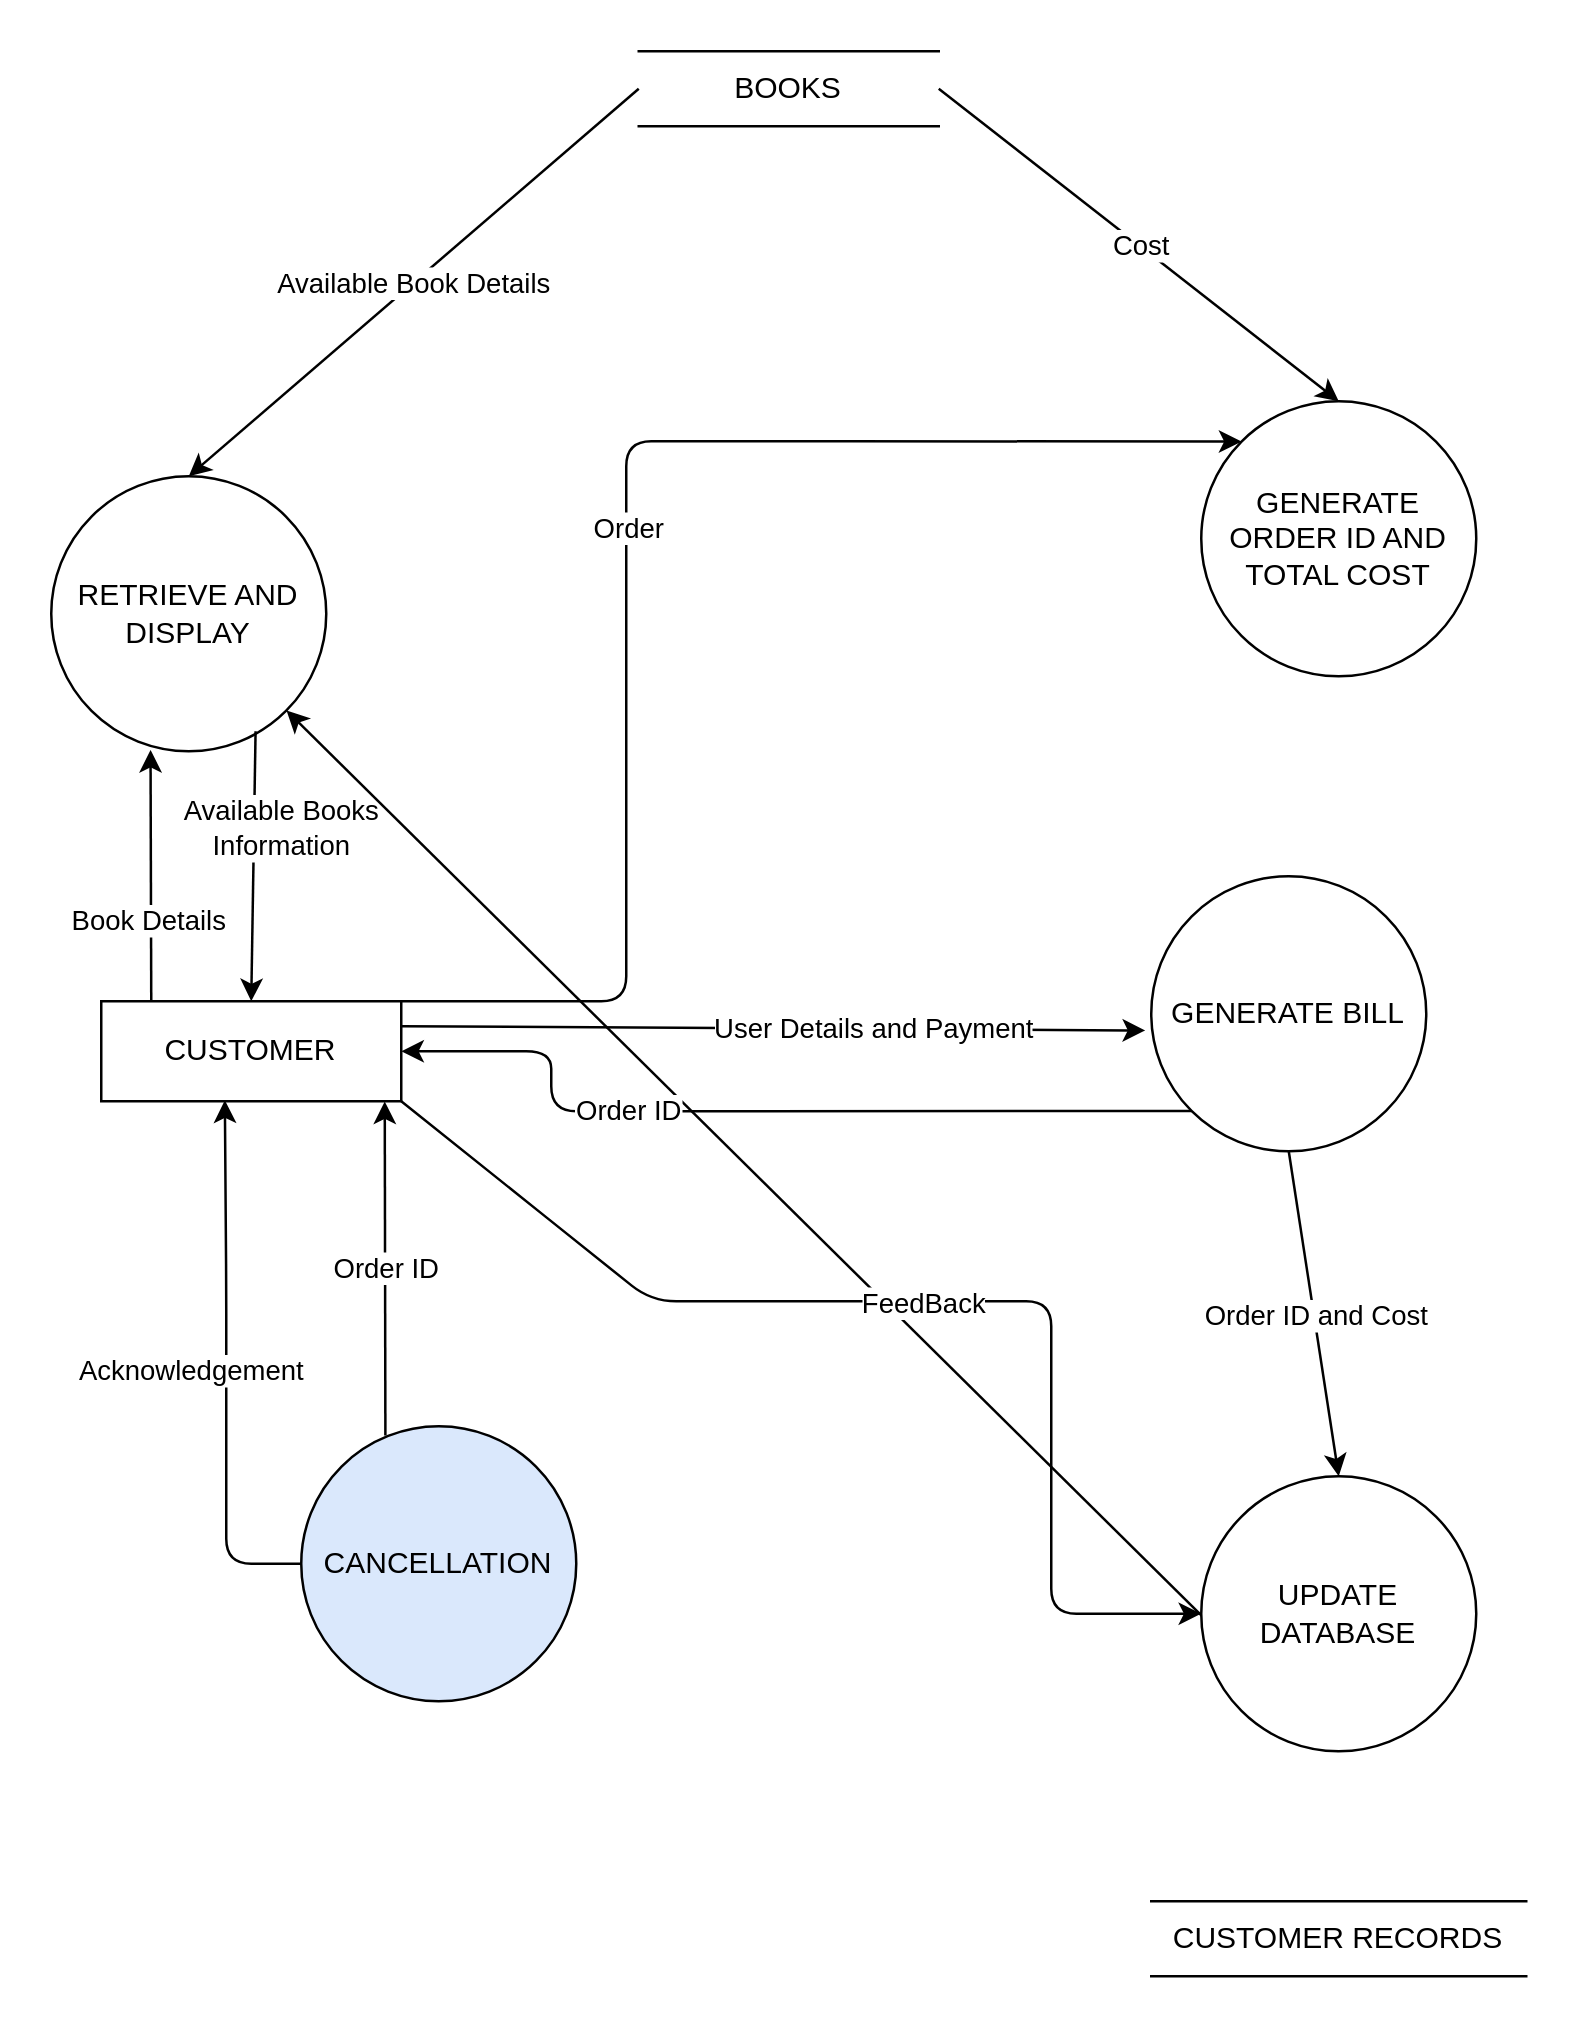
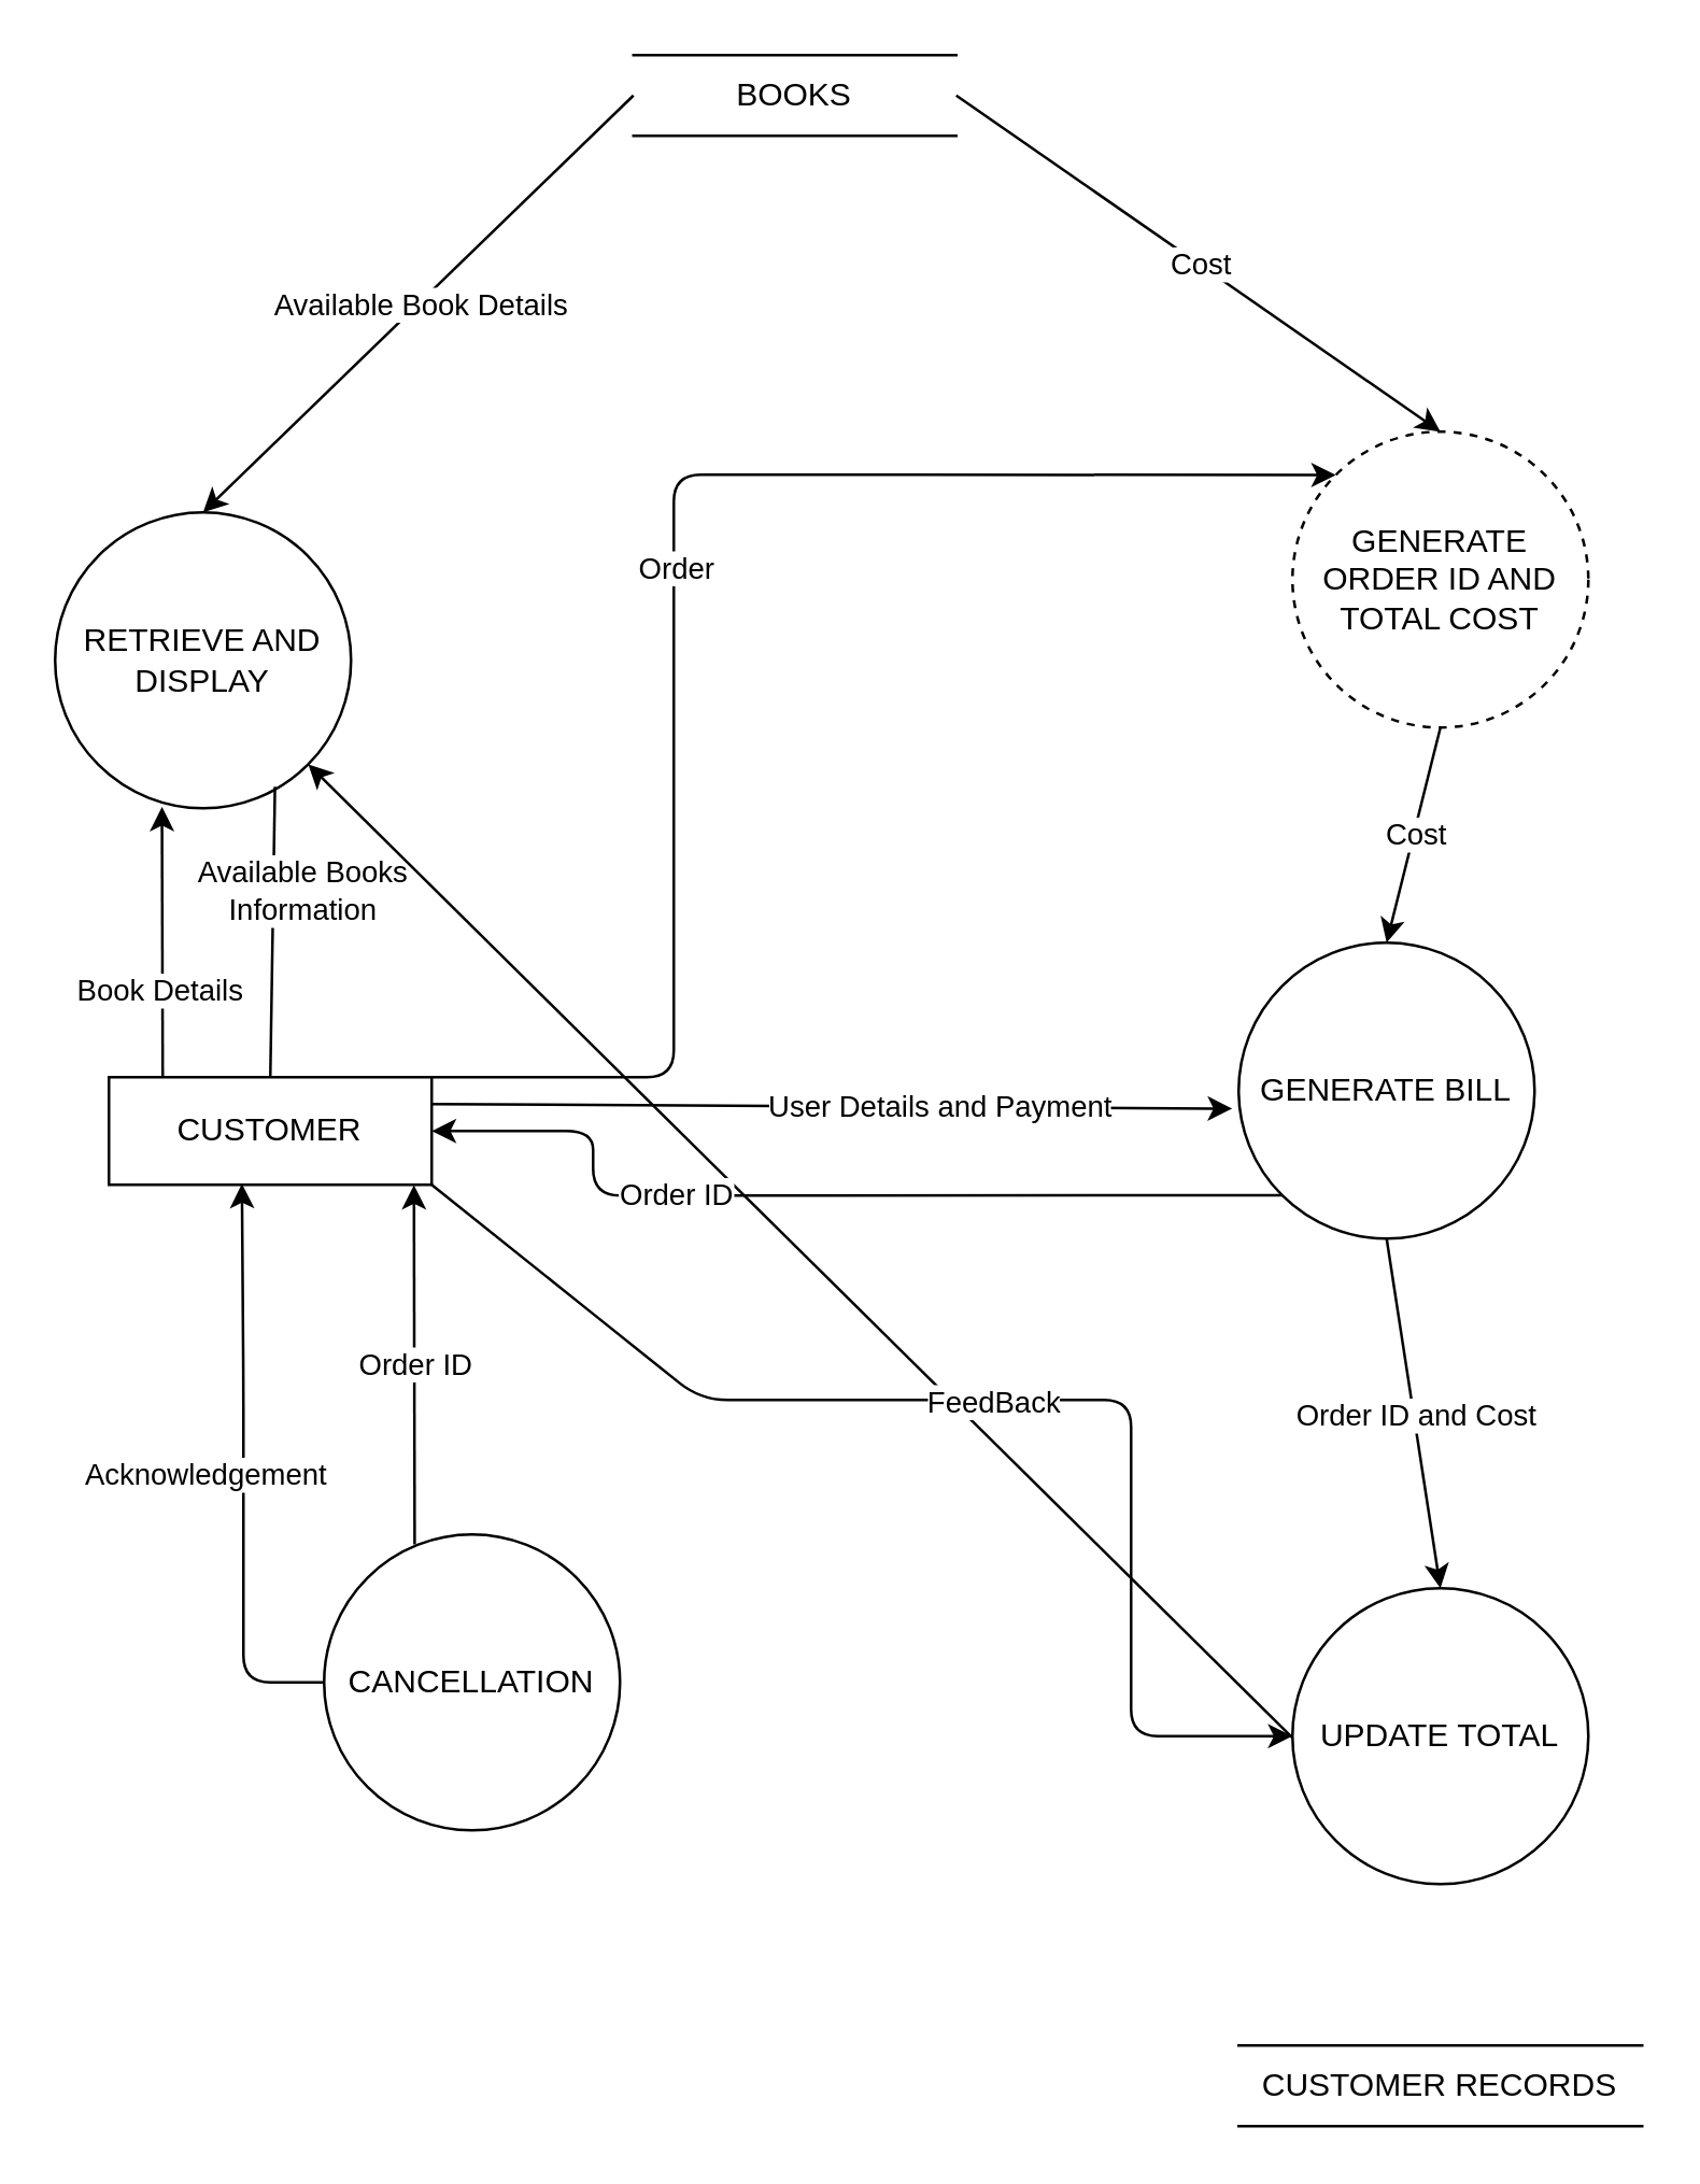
  <mxCell id="0" />
  <mxCell id="1" parent="0" />
  <mxCell id="2" value="CUSTOMER" style="rounded=0;whiteSpace=wrap;html=1;" parent="1" vertex="1"><mxGeometry x="40" y="400" width="120" height="40" as="geometry" /></mxCell>
- <mxCell id="3" value="CANCELLATION" style="ellipse;whiteSpace=wrap;html=1;aspect=fixed;fillColor=#dae8fc;" parent="1" vertex="1"><mxGeometry x="120" y="570" width="110" height="110" as="geometry" /></mxCell>
+ <mxCell id="3" value="CANCELLATION" style="ellipse;whiteSpace=wrap;html=1;aspect=fixed;" parent="1" vertex="1"><mxGeometry x="120" y="570" width="110" height="110" as="geometry" /></mxCell>
  <mxCell id="4" value="" style="endArrow=classic;html=1;entryX=0.412;entryY=0.991;entryDx=0;entryDy=0;entryPerimeter=0;exitX=0;exitY=0.5;exitDx=0;exitDy=0;" parent="1" source="3" target="2" edge="1"><mxGeometry relative="1" as="geometry"><mxPoint x="120" y="610" as="sourcePoint" /><mxPoint x="220" y="610" as="targetPoint" /><Array as="points"><mxPoint x="90" y="625" /><mxPoint x="90" y="515" /></Array></mxGeometry></mxCell>
  <mxCell id="5" value="Acknowledgement" style="edgeLabel;resizable=0;html=1;align=center;verticalAlign=middle;" parent="4" connectable="0" vertex="1"><mxGeometry relative="1" as="geometry"><mxPoint x="-15" as="offset" /></mxGeometry></mxCell>
  <mxCell id="6" value="" style="endArrow=classic;html=1;exitX=0.306;exitY=0.034;exitDx=0;exitDy=0;exitPerimeter=0;entryX=0.945;entryY=1.002;entryDx=0;entryDy=0;entryPerimeter=0;" parent="1" source="3" target="2" edge="1"><mxGeometry relative="1" as="geometry"><mxPoint x="230" y="500" as="sourcePoint" /><mxPoint x="330" y="500" as="targetPoint" /></mxGeometry></mxCell>
  <mxCell id="7" value="Order ID" style="edgeLabel;resizable=0;html=1;align=center;verticalAlign=middle;" parent="6" connectable="0" vertex="1"><mxGeometry relative="1" as="geometry" /></mxCell>
  <mxCell id="8" value="RETRIEVE AND DISPLAY" style="ellipse;whiteSpace=wrap;html=1;aspect=fixed;" parent="1" vertex="1"><mxGeometry x="20" y="190" width="110" height="110" as="geometry" /></mxCell>
  <mxCell id="9" value="" style="endArrow=classic;html=1;entryX=0.361;entryY=0.995;entryDx=0;entryDy=0;entryPerimeter=0;" parent="1" target="8" edge="1"><mxGeometry relative="1" as="geometry"><mxPoint x="60" y="400" as="sourcePoint" /><mxPoint x="60" y="310" as="targetPoint" /></mxGeometry></mxCell>
  <mxCell id="10" value="Book Details" style="edgeLabel;resizable=0;html=1;align=center;verticalAlign=middle;" parent="9" connectable="0" vertex="1"><mxGeometry relative="1" as="geometry"><mxPoint x="-1" y="17" as="offset" /></mxGeometry></mxCell>
- <mxCell id="11" value="" style="endArrow=classic;html=1;entryX=0.5;entryY=0;entryDx=0;entryDy=0;exitX=0.743;exitY=0.927;exitDx=0;exitDy=0;exitPerimeter=0;" parent="1" source="8" target="2" edge="1"><mxGeometry relative="1" as="geometry"><mxPoint x="100" y="240" as="sourcePoint" /><mxPoint x="200" y="240" as="targetPoint" /></mxGeometry></mxCell>
+ <mxCell id="11" value="" style="endArrow=none;html=1;entryX=0.5;entryY=0;entryDx=0;entryDy=0;exitX=0.743;exitY=0.927;exitDx=0;exitDy=0;exitPerimeter=0;" parent="1" source="8" target="2" edge="1"><mxGeometry relative="1" as="geometry"><mxPoint x="100" y="240" as="sourcePoint" /><mxPoint x="200" y="240" as="targetPoint" /></mxGeometry></mxCell>
  <mxCell id="12" value="Available Books&lt;br&gt;Information" style="edgeLabel;resizable=0;html=1;align=center;verticalAlign=middle;" parent="11" connectable="0" vertex="1"><mxGeometry relative="1" as="geometry"><mxPoint x="11" y="-15" as="offset" /></mxGeometry></mxCell>
- <mxCell id="13" value="BOOKS" style="shape=partialRectangle;whiteSpace=wrap;html=1;left=0;right=0;fillColor=none;" parent="1" vertex="1"><mxGeometry x="255" y="20" width="120" height="30" as="geometry" /></mxCell>
+ <mxCell id="13" value="BOOKS" style="shape=partialRectangle;whiteSpace=wrap;html=1;left=0;right=0;fillColor=none;" parent="1" vertex="1"><mxGeometry x="235" y="20" width="120" height="30" as="geometry" /></mxCell>
  <mxCell id="14" value="CUSTOMER RECORDS" style="shape=partialRectangle;whiteSpace=wrap;html=1;left=0;right=0;fillColor=none;" parent="1" vertex="1"><mxGeometry x="460" y="760" width="150" height="30" as="geometry" /></mxCell>
  <mxCell id="15" style="edgeStyle=none;html=1;exitX=0.5;exitY=1;exitDx=0;exitDy=0;" parent="1" source="16" target="8" edge="1"><mxGeometry relative="1" as="geometry" /></mxCell>
- <mxCell id="16" value="UPDATE DATABASE" style="ellipse;whiteSpace=wrap;html=1;aspect=fixed;" parent="1" vertex="1"><mxGeometry x="480" y="590" width="110" height="110" as="geometry" /></mxCell>
+ <mxCell id="16" value="UPDATE TOTAL" style="ellipse;whiteSpace=wrap;html=1;aspect=fixed;" parent="1" vertex="1"><mxGeometry x="480" y="590" width="110" height="110" as="geometry" /></mxCell>
  <mxCell id="17" value="" style="endArrow=classic;html=1;exitX=0;exitY=0.5;exitDx=0;exitDy=0;entryX=0.5;entryY=0;entryDx=0;entryDy=0;" parent="1" source="13" target="8" edge="1"><mxGeometry relative="1" as="geometry"><mxPoint x="100" y="90" as="sourcePoint" /><mxPoint x="200" y="90" as="targetPoint" /></mxGeometry></mxCell>
  <mxCell id="18" value="Available Book Details" style="edgeLabel;resizable=0;html=1;align=center;verticalAlign=middle;" parent="17" connectable="0" vertex="1"><mxGeometry relative="1" as="geometry" /></mxCell>
- <mxCell id="19" value="GENERATE ORDER ID AND TOTAL COST" style="ellipse;whiteSpace=wrap;html=1;aspect=fixed;" parent="1" vertex="1"><mxGeometry x="480" y="160" width="110" height="110" as="geometry" /></mxCell>
+ <mxCell id="19" value="GENERATE ORDER ID AND TOTAL COST" style="ellipse;whiteSpace=wrap;html=1;aspect=fixed;dashed=1;" parent="1" vertex="1"><mxGeometry x="480" y="160" width="110" height="110" as="geometry" /></mxCell>
  <mxCell id="20" value="GENERATE BILL" style="ellipse;whiteSpace=wrap;html=1;aspect=fixed;" parent="1" vertex="1"><mxGeometry x="460" y="350" width="110" height="110" as="geometry" /></mxCell>
  <mxCell id="21" value="" style="endArrow=classic;html=1;exitX=1;exitY=0.5;exitDx=0;exitDy=0;entryX=0.5;entryY=0;entryDx=0;entryDy=0;" parent="1" source="13" target="19" edge="1"><mxGeometry relative="1" as="geometry"><mxPoint x="400" y="30" as="sourcePoint" /><mxPoint x="500" y="30" as="targetPoint" /></mxGeometry></mxCell>
  <mxCell id="22" value="Cost" style="edgeLabel;resizable=0;html=1;align=center;verticalAlign=middle;" parent="21" connectable="0" vertex="1"><mxGeometry relative="1" as="geometry" /></mxCell>
+ <mxCell id="23" value="" style="endArrow=classic;html=1;exitX=0.5;exitY=1;exitDx=0;exitDy=0;entryX=0.5;entryY=0;entryDx=0;entryDy=0;" parent="1" source="19" target="20" edge="1"><mxGeometry relative="1" as="geometry"><mxPoint x="320" y="380" as="sourcePoint" /><mxPoint x="420" y="380" as="targetPoint" /></mxGeometry></mxCell>
+ <mxCell id="24" value="Cost" style="edgeLabel;resizable=0;html=1;align=center;verticalAlign=middle;" parent="23" connectable="0" vertex="1"><mxGeometry relative="1" as="geometry" /></mxCell>
  <mxCell id="25" value="" style="endArrow=classic;html=1;exitX=0.5;exitY=1;exitDx=0;exitDy=0;entryX=0.5;entryY=0;entryDx=0;entryDy=0;" parent="1" source="20" target="16" edge="1"><mxGeometry relative="1" as="geometry"><mxPoint x="530" y="490" as="sourcePoint" /><mxPoint x="630" y="490" as="targetPoint" /></mxGeometry></mxCell>
  <mxCell id="26" value="Order ID and Cost" style="edgeLabel;resizable=0;html=1;align=center;verticalAlign=middle;" parent="25" connectable="0" vertex="1"><mxGeometry relative="1" as="geometry" /></mxCell>
  <mxCell id="27" value="" style="endArrow=classic;html=1;exitX=1;exitY=0;exitDx=0;exitDy=0;entryX=0;entryY=0;entryDx=0;entryDy=0;" parent="1" source="2" target="19" edge="1"><mxGeometry relative="1" as="geometry"><mxPoint x="220" y="450" as="sourcePoint" /><mxPoint x="320" y="450" as="targetPoint" /><Array as="points"><mxPoint x="250" y="400" /><mxPoint x="250" y="176" /><mxPoint x="330" y="176" /></Array></mxGeometry></mxCell>
  <mxCell id="28" value="Order" style="edgeLabel;resizable=0;html=1;align=center;verticalAlign=middle;" parent="27" connectable="0" vertex="1"><mxGeometry relative="1" as="geometry" /></mxCell>
  <mxCell id="29" value="" style="endArrow=classic;html=1;exitX=1;exitY=0.25;exitDx=0;exitDy=0;entryX=-0.022;entryY=0.561;entryDx=0;entryDy=0;entryPerimeter=0;" parent="1" source="2" target="20" edge="1"><mxGeometry relative="1" as="geometry"><mxPoint x="230" y="490" as="sourcePoint" /><mxPoint x="330" y="490" as="targetPoint" /></mxGeometry></mxCell>
  <mxCell id="30" value="User Details and Payment" style="edgeLabel;resizable=0;html=1;align=center;verticalAlign=middle;" parent="29" connectable="0" vertex="1"><mxGeometry relative="1" as="geometry"><mxPoint x="40" as="offset" /></mxGeometry></mxCell>
  <mxCell id="31" value="" style="endArrow=classic;html=1;exitX=0;exitY=1;exitDx=0;exitDy=0;entryX=1;entryY=0.5;entryDx=0;entryDy=0;" parent="1" source="20" target="2" edge="1"><mxGeometry relative="1" as="geometry"><mxPoint x="170" y="440" as="sourcePoint" /><mxPoint x="270" y="440" as="targetPoint" /><Array as="points"><mxPoint x="220" y="444" /><mxPoint x="220" y="420" /></Array></mxGeometry></mxCell>
  <mxCell id="32" value="Order ID" style="edgeLabel;resizable=0;html=1;align=center;verticalAlign=middle;" parent="31" connectable="0" vertex="1"><mxGeometry relative="1" as="geometry"><mxPoint x="-56" as="offset" /></mxGeometry></mxCell>
  <mxCell id="33" value="" style="endArrow=classic;html=1;exitX=1;exitY=1;exitDx=0;exitDy=0;entryX=0;entryY=0.5;entryDx=0;entryDy=0;" parent="1" source="2" target="16" edge="1"><mxGeometry relative="1" as="geometry"><mxPoint x="170" y="440" as="sourcePoint" /><mxPoint x="270" y="440" as="targetPoint" /><Array as="points"><mxPoint x="210" y="480" /><mxPoint x="260" y="520" /><mxPoint x="420" y="520" /><mxPoint x="420" y="645" /></Array></mxGeometry></mxCell>
  <mxCell id="34" value="FeedBack" style="edgeLabel;resizable=0;html=1;align=center;verticalAlign=middle;" parent="33" connectable="0" vertex="1"><mxGeometry relative="1" as="geometry" /></mxCell>
